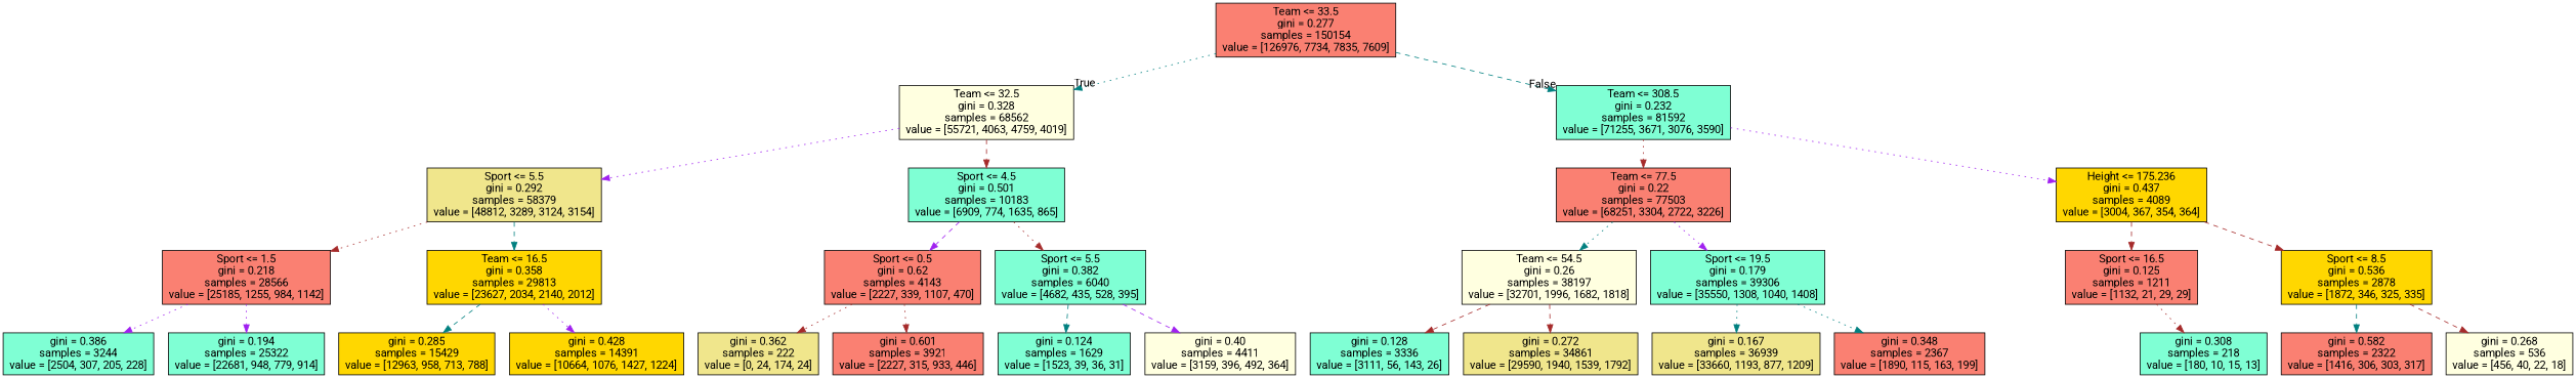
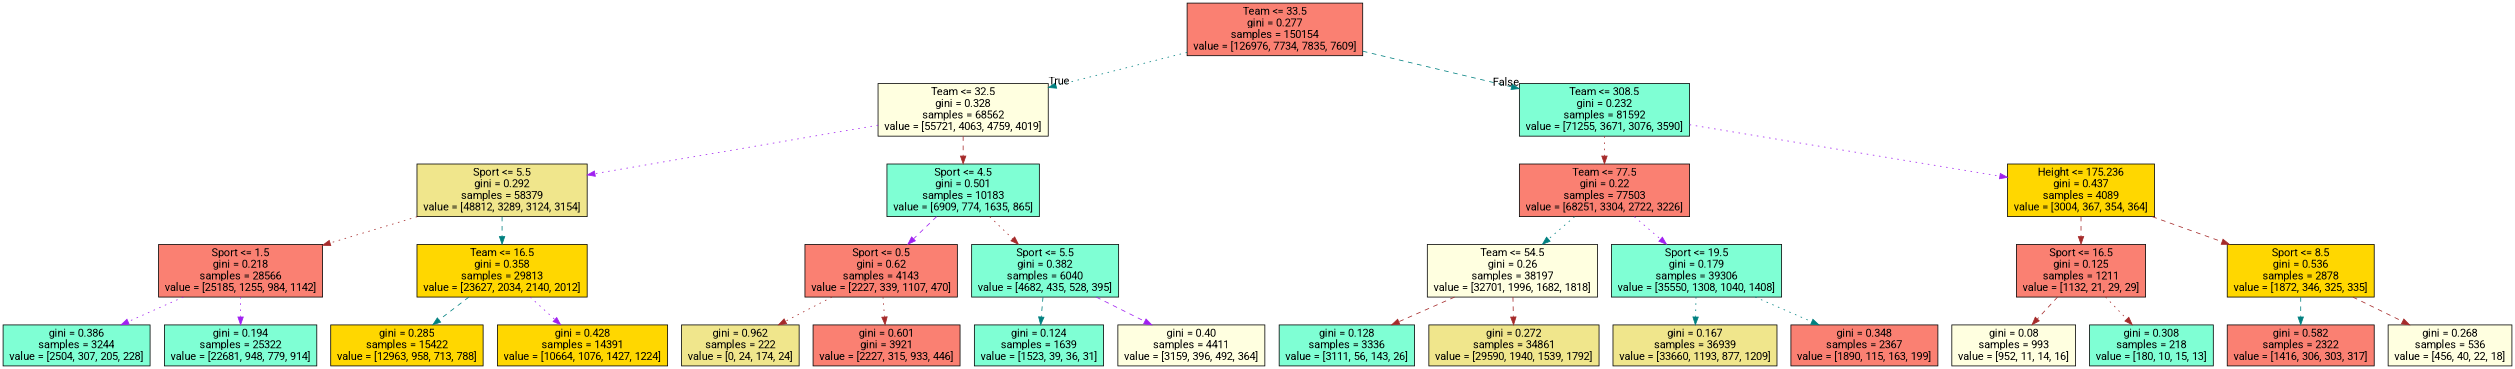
  digraph {
    fontname=Roboto
    node [fillcolor=aquamarine fontname=Roboto shape=box style=filled]
    edge [color=brown fontname=Roboto style=dotted]
    n1 [fillcolor=salmon label="Team <= 33.5\ngini = 0.277\nsamples = 150154\nvalue = [126976, 7734, 7835, 7609]"]
    n2 [fillcolor=lightyellow label="Team <= 32.5\ngini = 0.328\nsamples = 68562\nvalue = [55721, 4063, 4759, 4019]"]
    n3 [label="Team <= 308.5\ngini = 0.232\nsamples = 81592\nvalue = [71255, 3671, 3076, 3590]"]
    n4 [fillcolor=khaki label="Sport <= 5.5\ngini = 0.292\nsamples = 58379\nvalue = [48812, 3289, 3124, 3154]"]
    n5 [label="Sport <= 4.5\ngini = 0.501\nsamples = 10183\nvalue = [6909, 774, 1635, 865]"]
    n6 [fillcolor=salmon label="Team <= 77.5\ngini = 0.22\nsamples = 77503\nvalue = [68251, 3304, 2722, 3226]"]
    n7 [fillcolor=gold label="Height <= 175.236\ngini = 0.437\nsamples = 4089\nvalue = [3004, 367, 354, 364]"]
    n8 [fillcolor=salmon label="Sport <= 1.5\ngini = 0.218\nsamples = 28566\nvalue = [25185, 1255, 984, 1142]"]
    n9 [fillcolor=gold label="Team <= 16.5\ngini = 0.358\nsamples = 29813\nvalue = [23627, 2034, 2140, 2012]"]
    n10 [fillcolor=salmon label="Sport <= 0.5\ngini = 0.62\nsamples = 4143\nvalue = [2227, 339, 1107, 470]"]
    n11 [label="Sport <= 5.5\ngini = 0.382\nsamples = 6040\nvalue = [4682, 435, 528, 395]"]
    n12 [label="gini = 0.386\nsamples = 3244\nvalue = [2504, 307, 205, 228]"]
    n13 [label="gini = 0.194\nsamples = 25322\nvalue = [22681, 948, 779, 914]"]
-   n14 [fillcolor=gold label="gini = 0.285\nsamples = 15429\nvalue = [12963, 958, 713, 788]"]
+   n14 [fillcolor=gold label="gini = 0.285\nsamples = 15422\nvalue = [12963, 958, 713, 788]"]
    n15 [fillcolor=gold label="gini = 0.428\nsamples = 14391\nvalue = [10664, 1076, 1427, 1224]"]
-   n16 [fillcolor=khaki label="gini = 0.362\nsamples = 222\nvalue = [0, 24, 174, 24]"]
-   n17 [fillcolor=salmon label="gini = 0.601\nsamples = 3921\nvalue = [2227, 315, 933, 446]"]
-   n18 [label="gini = 0.124\nsamples = 1629\nvalue = [1523, 39, 36, 31]"]
+   n16 [fillcolor=khaki label="gini = 0.962\nsamples = 222\nvalue = [0, 24, 174, 24]"]
+   n17 [fillcolor=salmon label="gini = 0.601\ngini = 3921\nvalue = [2227, 315, 933, 446]"]
+   n18 [label="gini = 0.124\nsamples = 1639\nvalue = [1523, 39, 36, 31]"]
    n19 [fillcolor=lightyellow label="gini = 0.40\nsamples = 4411\nvalue = [3159, 396, 492, 364]"]
    n20 [fillcolor=lightyellow label="Team <= 54.5\ngini = 0.26\nsamples = 38197\nvalue = [32701, 1996, 1682, 1818]"]
    n21 [label="Sport <= 19.5\ngini = 0.179\nsamples = 39306\nvalue = [35550, 1308, 1040, 1408]"]
    n22 [fillcolor=salmon label="Sport <= 16.5\ngini = 0.125\nsamples = 1211\nvalue = [1132, 21, 29, 29]"]
    n23 [fillcolor=gold label="Sport <= 8.5\ngini = 0.536\nsamples = 2878\nvalue = [1872, 346, 325, 335]"]
    n24 [label="gini = 0.128\nsamples = 3336\nvalue = [3111, 56, 143, 26]"]
    n25 [fillcolor=khaki label="gini = 0.272\nsamples = 34861\nvalue = [29590, 1940, 1539, 1792]"]
    n26 [fillcolor=khaki label="gini = 0.167\nsamples = 36939\nvalue = [33660, 1193, 877, 1209]"]
    n27 [fillcolor=salmon label="gini = 0.348\nsamples = 2367\nvalue = [1890, 115, 163, 199]"]
+   n28 [fillcolor=lightyellow label="gini = 0.08\nsamples = 993\nvalue = [952, 11, 14, 16]"]
    n29 [label="gini = 0.308\nsamples = 218\nvalue = [180, 10, 15, 13]"]
    n30 [fillcolor=salmon label="gini = 0.582\nsamples = 2322\nvalue = [1416, 306, 303, 317]"]
    n31 [fillcolor=lightyellow label="gini = 0.268\nsamples = 536\nvalue = [456, 40, 22, 18]"]
    n1 -> n2 [color=teal headlabel=True labelangle=45 labeldistance=2.5]
    n1 -> n3 [color=teal headlabel=False labelangle=-45 labeldistance=2.5 style=dashed]
    n2 -> n4 [color=purple]
    n2 -> n5 [style=dashed]
    n3 -> n6
    n3 -> n7 [color=purple]
    n4 -> n8
    n4 -> n9 [color=teal style=dashed]
    n5 -> n10 [color=purple style=dashed]
    n5 -> n11
    n6 -> n20 [color=teal]
    n6 -> n21 [color=purple]
    n7 -> n22 [style=dashed]
    n7 -> n23 [style=dashed]
    n8 -> n12 [color=purple]
    n8 -> n13 [color=purple]
    n9 -> n14 [color=teal style=dashed]
    n9 -> n15 [color=purple]
    n10 -> n16
    n10 -> n17
    n11 -> n18 [color=teal style=dashed]
    n11 -> n19 [color=purple style=dashed]
    n20 -> n24 [style=dashed]
    n20 -> n25 [style=dashed]
    n21 -> n26 [color=teal]
    n21 -> n27 [color=teal]
+   n22 -> n28 [style=dashed]
    n22 -> n29
    n23 -> n30 [color=teal style=dashed]
    n23 -> n31 [style=dashed]
  }
